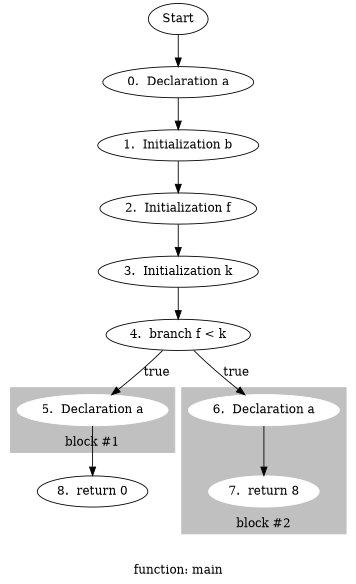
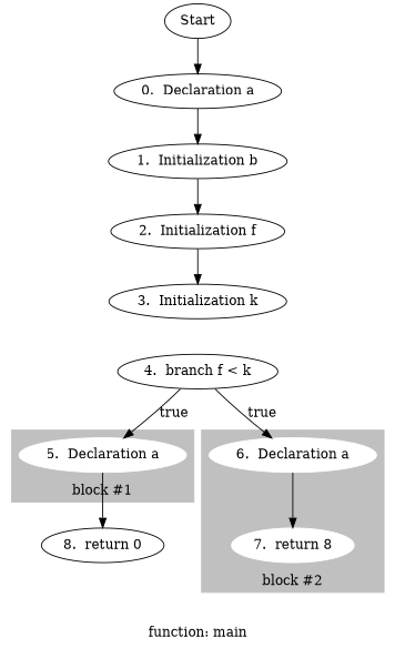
  digraph {
    compound=true
    label="function: main"
    node [rank=sink]
    "5.  Declaration a" [color=white style=filled]
    "6.  Declaration a" [color=white style=filled]
    "7.  return 8" [color=white style=filled]
    "8.  return 0"
    Start
    "0.  Declaration a"
    "1.  Initialization b"
    "2.  Initialization f"
    "3.  Initialization k"
    "4.  branch f < k"
    subgraph cluster_1 {
      color=grey
      label="block #1"
      labelloc=b
      style=filled
      "5.  Declaration a"
    }
    subgraph cluster_2 {
      color=grey
      label="block #2"
      labelloc=b
      style=filled
      "6.  Declaration a"
      "7.  return 8"
    }
    "5.  Declaration a" -> "8.  return 0"
    "6.  Declaration a" -> "7.  return 8"
    Start -> "0.  Declaration a"
    "0.  Declaration a" -> "1.  Initialization b"
    "1.  Initialization b" -> "2.  Initialization f"
    "2.  Initialization f" -> "3.  Initialization k"
-   "3.  Initialization k" -> "4.  branch f < k"
    "4.  branch f < k" -> "5.  Declaration a" [label=true tailport=sw weight=10]
    "4.  branch f < k" -> "6.  Declaration a" [label=true tailport=se weight=10]
  }
